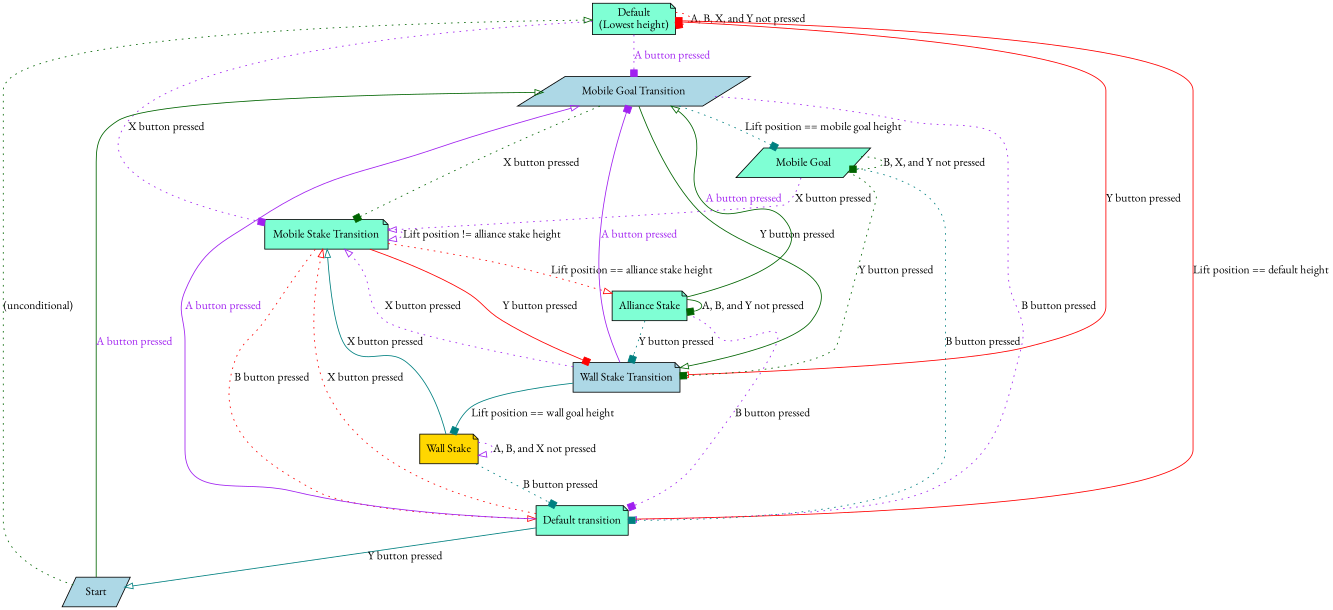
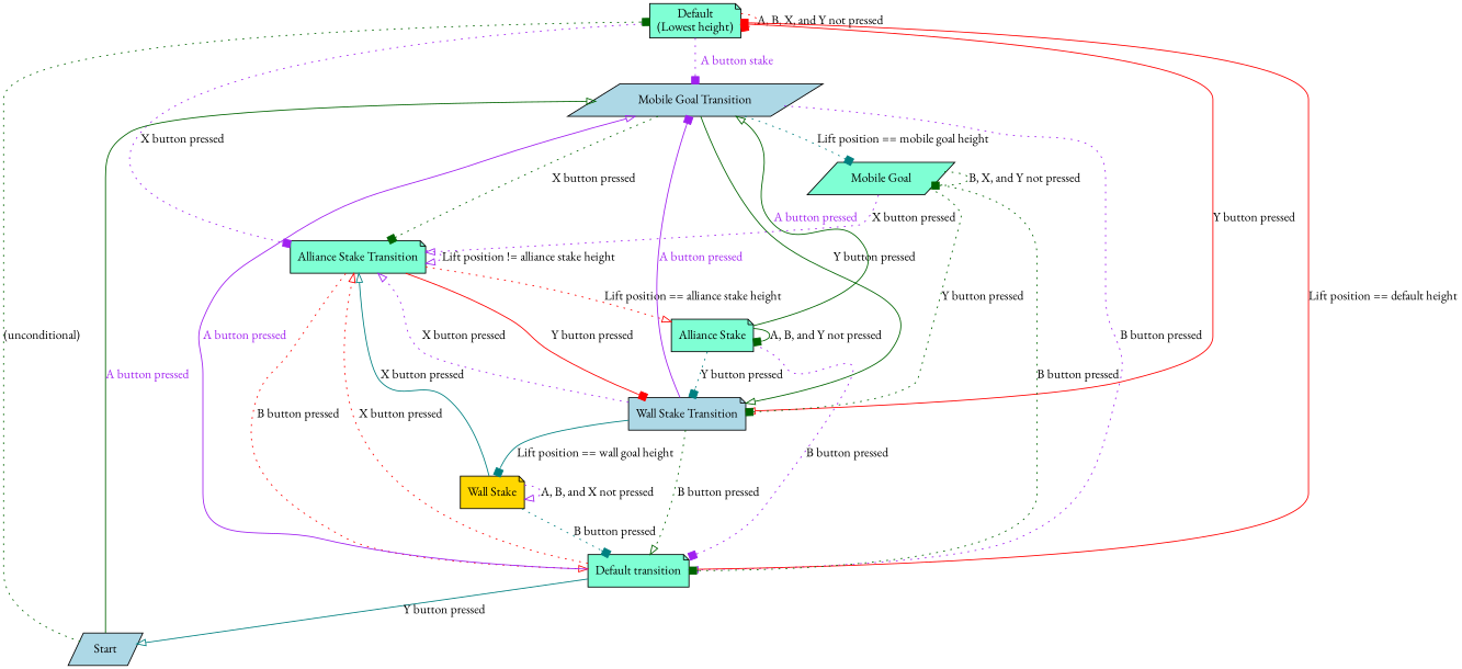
  digraph {
    fontname="EB Garamond"
    node [fillcolor=aquamarine fontname="EB Garamond" shape=note style="solid,filled"]
    edge [arrowhead=box color=purple fontname="EB Garamond" style=dotted]
    n1 [label="Default\n(Lowest height)"]
    n2 [fillcolor=lightblue label="Mobile Goal Transition" shape=parallelogram]
-   n3 [label="Mobile Stake Transition"]
+   n3 [label="Alliance Stake Transition"]
    n4 [fillcolor=lightblue label="Wall Stake Transition"]
    Start [fillcolor=lightblue shape=parallelogram]
    n6 [label="Default transition"]
    n7 [label="Mobile Goal" shape=parallelogram]
    n8 [label="Alliance Stake"]
    n9 [fillcolor=gold label="Wall Stake"]
    n1 -> n1 [color=red label="A, B, X, and Y not pressed"]
-   n1 -> n2 [fontcolor=purple label="A button pressed"]
+   n1 -> n2 [fontcolor=purple label="A button stake"]
    n1 -> n3 [label="X button pressed"]
    n1 -> n4 [arrowhead=onormal color=red label="Y button pressed" style=solid]
    n2 -> n3 [color=darkgreen label="X button pressed"]
    n2 -> n4 [arrowhead=onormal color=darkgreen label="Y button pressed" style=solid]
    n2 -> n6 [arrowhead=onormal label="B button pressed"]
    n2 -> n7 [color=teal label="Lift position == mobile goal height"]
    n3 -> n3 [arrowhead=onormal label="Lift position != alliance stake height"]
    n3 -> n4 [color=red label="Y button pressed" style=solid]
    n3 -> n6 [arrowhead=onormal color=red label="B button pressed"]
    n3 -> n8 [arrowhead=onormal color=red label="Lift position == alliance stake height"]
    n4 -> n2 [fontcolor=purple label="A button pressed" style=solid]
    n4 -> n3 [arrowhead=onormal label="X button pressed"]
+   n4 -> n6 [arrowhead=onormal color=darkgreen label="B button pressed"]
    n4 -> n9 [color=teal label="Lift position == wall goal height" style=solid]
-   Start -> n1 [arrowhead=onormal color=darkgreen label="(unconditional)"]
+   Start -> n1 [color=darkgreen label="(unconditional)"]
    Start -> n2 [arrowhead=onormal color=darkgreen fontcolor=purple label="A button pressed" style=solid]
    n6 -> n1 [color=red label="Lift position == default height" style=solid]
    n6 -> n2 [arrowhead=onormal fontcolor=purple label="A button pressed" style=solid]
    n6 -> n3 [arrowhead=onormal color=red label="X button pressed"]
    n6 -> Start [arrowhead=onormal color=teal label="Y button pressed" style=solid]
    n7 -> n3 [arrowhead=onormal label="X button pressed"]
    n7 -> n4 [color=darkgreen label="Y button pressed"]
-   n7 -> n6 [color=teal label="B button pressed"]
+   n7 -> n6 [color=darkgreen label="B button pressed"]
    n7 -> n7 [color=darkgreen label="B, X, and Y not pressed"]
    n8 -> n2 [arrowhead=onormal color=darkgreen fontcolor=purple label="A button pressed" style=solid]
    n8 -> n4 [color=teal label="Y button pressed"]
    n8 -> n6 [label="B button pressed"]
    n8 -> n8 [color=darkgreen label="A, B, and Y not pressed" style=solid]
    n9 -> n3 [arrowhead=onormal color=teal label="X button pressed" style=solid]
    n9 -> n6 [color=teal label="B button pressed"]
    n9 -> n9 [arrowhead=onormal label="A, B, and X not pressed"]
  }
